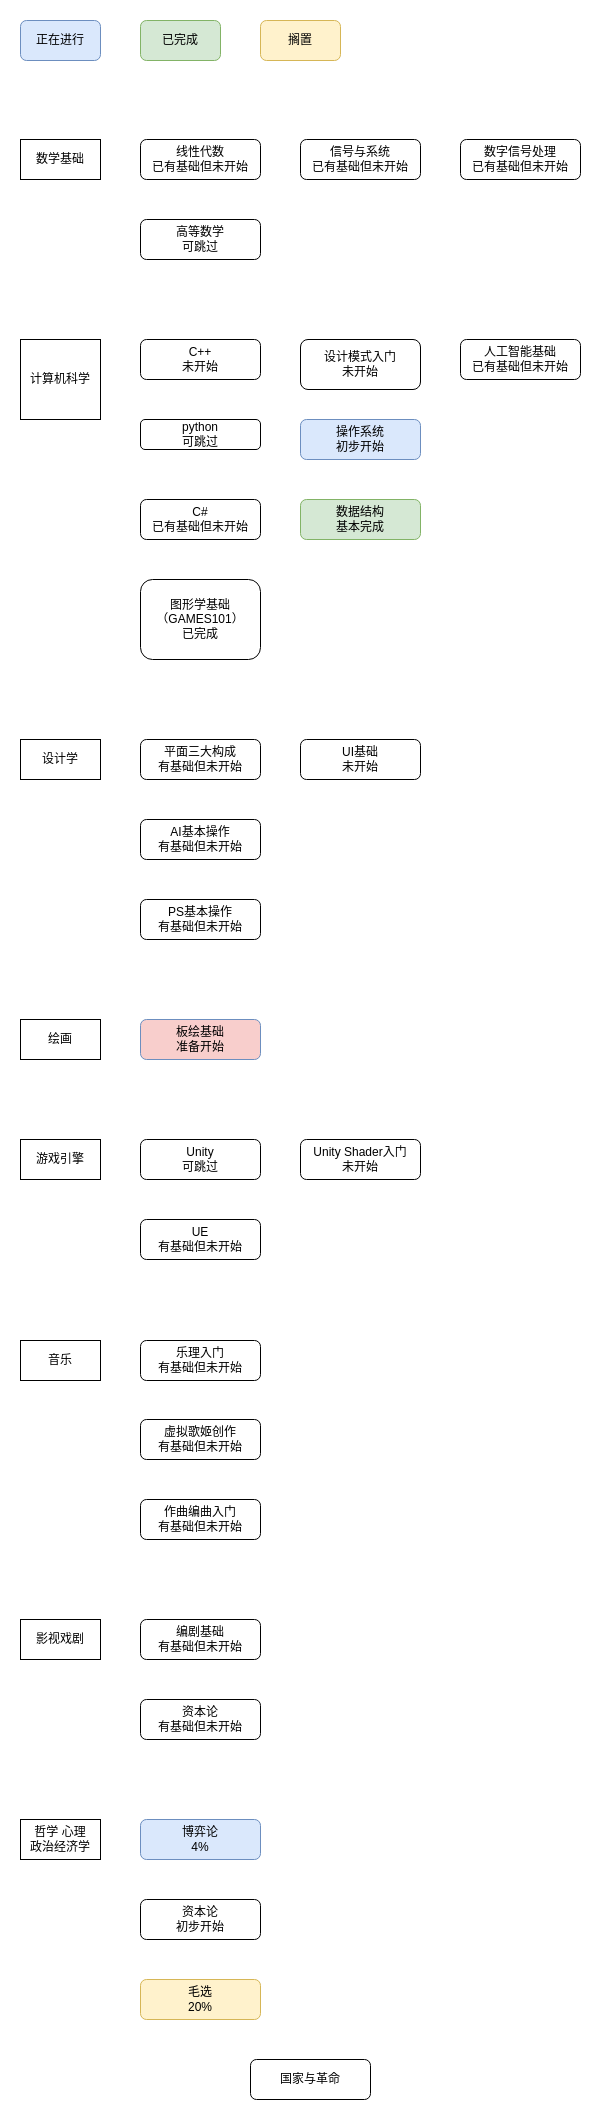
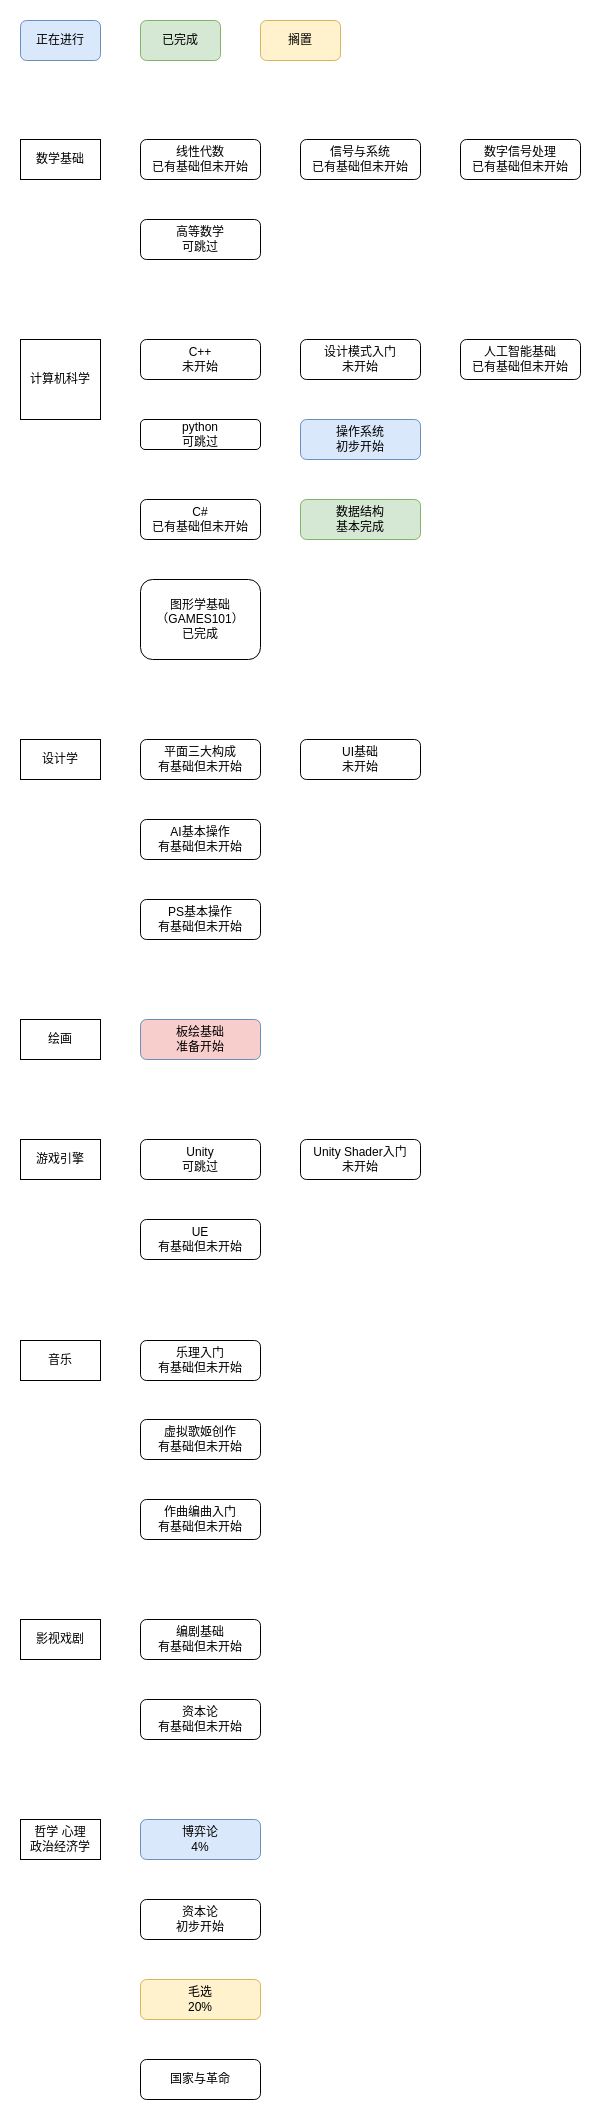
  <mxCell id="0" />
  <mxCell id="1" parent="0" />
  <mxCell id="2" value="数据结构&lt;br&gt;基本完成" style="rounded=1;whiteSpace=wrap;html=1;fillColor=#d5e8d4;strokeColor=#82b366;" parent="1" vertex="1"><mxGeometry x="300" y="499" width="120" height="40" as="geometry" /></mxCell>
  <mxCell id="3" value="操作系统&lt;br&gt;初步开始" style="rounded=1;whiteSpace=wrap;html=1;fillColor=#dae8fc;strokeColor=#6c8ebf;" parent="1" vertex="1"><mxGeometry x="300" y="419" width="120" height="40" as="geometry" /></mxCell>
- <mxCell id="4" value="设计模式入门&lt;br&gt;未开始" style="rounded=1;whiteSpace=wrap;html=1;" parent="1" vertex="1"><mxGeometry x="300" y="339" width="120" height="50" as="geometry" /></mxCell>
+ <mxCell id="4" value="设计模式入门&lt;br&gt;未开始" style="rounded=1;whiteSpace=wrap;html=1;" parent="1" vertex="1"><mxGeometry x="300" y="339" width="120" height="40" as="geometry" /></mxCell>
  <mxCell id="5" value="图形学基础（GAMES101）&lt;br&gt;已完成" style="rounded=1;whiteSpace=wrap;html=1;" parent="1" vertex="1"><mxGeometry x="140" y="579" width="120" height="80" as="geometry" /></mxCell>
  <mxCell id="6" value="线性代数&lt;br&gt;已有基础但未开始" style="rounded=1;whiteSpace=wrap;html=1;" parent="1" vertex="1"><mxGeometry x="140" y="139" width="120" height="40" as="geometry" /></mxCell>
  <mxCell id="7" value="高等数学&lt;br&gt;可跳过" style="rounded=1;whiteSpace=wrap;html=1;" parent="1" vertex="1"><mxGeometry x="140" y="219" width="120" height="40" as="geometry" /></mxCell>
  <mxCell id="8" value="计算机科学" style="rounded=0;whiteSpace=wrap;html=1;" parent="1" vertex="1"><mxGeometry y="339" width="80" height="80" as="geometry" x="20" /></mxCell>
  <mxCell id="9" value="数学基础" style="rounded=0;whiteSpace=wrap;html=1;" parent="1" vertex="1"><mxGeometry y="139" width="80" height="40" as="geometry" x="20" /></mxCell>
  <mxCell id="10" value="设计学" style="rounded=0;whiteSpace=wrap;html=1;" parent="1" vertex="1"><mxGeometry y="739" width="80" height="40" as="geometry" x="20" /></mxCell>
  <mxCell id="11" value="平面三大构成&lt;br&gt;有基础但未开始" style="rounded=1;whiteSpace=wrap;html=1;" parent="1" vertex="1"><mxGeometry x="140" y="739" width="120" height="40" as="geometry" /></mxCell>
  <mxCell id="12" value="AI基本操作&lt;br&gt;有基础但未开始" style="rounded=1;whiteSpace=wrap;html=1;" parent="1" vertex="1"><mxGeometry x="140" y="819" width="120" height="40" as="geometry" /></mxCell>
  <mxCell id="13" value="PS基本操作&lt;br&gt;有基础但未开始" style="rounded=1;whiteSpace=wrap;html=1;" parent="1" vertex="1"><mxGeometry x="140" y="899" width="120" height="40" as="geometry" /></mxCell>
  <mxCell id="14" value="绘画" style="rounded=0;whiteSpace=wrap;html=1;" parent="1" vertex="1"><mxGeometry y="1019" width="80" height="40" as="geometry" x="20" /></mxCell>
  <mxCell id="15" value="板绘基础&lt;br&gt;准备开始" style="rounded=1;whiteSpace=wrap;html=1;fillColor=#f8cecc;strokeColor=#6c8ebf;" parent="1" vertex="1"><mxGeometry x="140" y="1019" width="120" height="40" as="geometry" /></mxCell>
  <mxCell id="16" value="信号与系统&lt;br&gt;已有基础但未开始" style="rounded=1;whiteSpace=wrap;html=1;" parent="1" vertex="1"><mxGeometry x="300" y="139" width="120" height="40" as="geometry" /></mxCell>
  <mxCell id="17" value="数字信号处理&lt;br&gt;已有基础但未开始" style="rounded=1;whiteSpace=wrap;html=1;" parent="1" vertex="1"><mxGeometry x="460" y="139" width="120" height="40" as="geometry" /></mxCell>
  <mxCell id="18" value="人工智能基础&lt;br&gt;已有基础但未开始" style="rounded=1;whiteSpace=wrap;html=1;" parent="1" vertex="1"><mxGeometry x="460" y="339" width="120" height="40" as="geometry" /></mxCell>
  <mxCell id="19" value="游戏引擎" style="rounded=0;whiteSpace=wrap;html=1;" parent="1" vertex="1"><mxGeometry y="1139" width="80" height="40" as="geometry" x="20" /></mxCell>
  <mxCell id="20" value="Unity&lt;br&gt;可跳过" style="rounded=1;whiteSpace=wrap;html=1;" parent="1" vertex="1"><mxGeometry x="140" y="1139" width="120" height="40" as="geometry" /></mxCell>
  <mxCell id="21" value="UE&lt;br&gt;有基础但未开始" style="rounded=1;whiteSpace=wrap;html=1;" parent="1" vertex="1"><mxGeometry x="140" y="1219" width="120" height="40" as="geometry" /></mxCell>
  <mxCell id="22" value="C++&lt;br&gt;未开始" style="rounded=1;whiteSpace=wrap;html=1;" parent="1" vertex="1"><mxGeometry x="140" y="339" width="120" height="40" as="geometry" /></mxCell>
  <mxCell id="23" value="python&lt;br&gt;可跳过" style="rounded=1;whiteSpace=wrap;html=1;" parent="1" vertex="1"><mxGeometry x="140" y="419" width="120" height="30" as="geometry" /></mxCell>
  <mxCell id="24" value="C#&lt;br&gt;已有基础但未开始" style="rounded=1;whiteSpace=wrap;html=1;" parent="1" vertex="1"><mxGeometry x="140" y="499" width="120" height="40" as="geometry" /></mxCell>
  <mxCell id="25" value="音乐" style="rounded=0;whiteSpace=wrap;html=1;" parent="1" vertex="1"><mxGeometry y="1340" width="80" height="40" as="geometry" x="20" /></mxCell>
  <mxCell id="26" value="乐理入门&lt;br&gt;有基础但未开始" style="rounded=1;whiteSpace=wrap;html=1;" parent="1" vertex="1"><mxGeometry x="140" y="1340" width="120" height="40" as="geometry" /></mxCell>
  <mxCell id="27" value="虚拟歌姬创作&lt;br&gt;有基础但未开始" style="rounded=1;whiteSpace=wrap;html=1;" parent="1" vertex="1"><mxGeometry x="140" y="1419" width="120" height="40" as="geometry" /></mxCell>
  <mxCell id="28" value="作曲编曲入门&lt;br&gt;有基础但未开始" style="rounded=1;whiteSpace=wrap;html=1;" parent="1" vertex="1"><mxGeometry x="140" y="1499" width="120" height="40" as="geometry" /></mxCell>
  <mxCell id="29" value="影视戏剧" style="rounded=0;whiteSpace=wrap;html=1;" parent="1" vertex="1"><mxGeometry y="1619" width="80" height="40" as="geometry" x="20" /></mxCell>
  <mxCell id="30" value="编剧基础&lt;br&gt;有基础但未开始" style="rounded=1;whiteSpace=wrap;html=1;" parent="1" vertex="1"><mxGeometry x="140" y="1619" width="120" height="40" as="geometry" /></mxCell>
  <mxCell id="31" value="资本论&lt;br&gt;有基础但未开始" style="rounded=1;whiteSpace=wrap;html=1;" parent="1" vertex="1"><mxGeometry x="140" y="1699" width="120" height="40" as="geometry" /></mxCell>
  <mxCell id="32" value="哲学 心理&lt;br&gt;政治经济学" style="rounded=0;whiteSpace=wrap;html=1;" parent="1" vertex="1"><mxGeometry y="1819" width="80" height="40" as="geometry" x="20" /></mxCell>
  <mxCell id="33" value="Unity Shader入门&lt;br&gt;未开始" style="rounded=1;whiteSpace=wrap;html=1;" parent="1" vertex="1"><mxGeometry x="300" y="1139" width="120" height="40" as="geometry" /></mxCell>
  <mxCell id="34" value="博弈论&lt;br&gt;4%" style="rounded=1;whiteSpace=wrap;html=1;fillColor=#dae8fc;strokeColor=#6c8ebf;" parent="1" vertex="1"><mxGeometry x="140" y="1819" width="120" height="40" as="geometry" /></mxCell>
  <mxCell id="35" value="资本论&lt;br&gt;初步开始" style="rounded=1;whiteSpace=wrap;html=1;" parent="1" vertex="1"><mxGeometry x="140" y="1899" width="120" height="40" as="geometry" /></mxCell>
  <mxCell id="36" value="毛选&lt;br&gt;20%" style="rounded=1;whiteSpace=wrap;html=1;fillColor=#fff2cc;strokeColor=#d6b656;" parent="1" vertex="1"><mxGeometry x="140" y="1979" width="120" height="40" as="geometry" /></mxCell>
- <mxCell id="37" value="国家与革命&lt;br&gt;" style="rounded=1;whiteSpace=wrap;html=1;" parent="1" vertex="1"><mxGeometry x="250" y="2059" width="120" height="40" as="geometry" /></mxCell>
+ <mxCell id="37" value="国家与革命&lt;br&gt;" style="rounded=1;whiteSpace=wrap;html=1;" parent="1" vertex="1"><mxGeometry x="140" y="2059" width="120" height="40" as="geometry" /></mxCell>
  <mxCell id="38" value="UI基础&lt;br&gt;未开始" style="rounded=1;whiteSpace=wrap;html=1;" parent="1" vertex="1"><mxGeometry x="300" y="739" width="120" height="40" as="geometry" /></mxCell>
  <mxCell id="39" value="正在进行" style="rounded=1;whiteSpace=wrap;html=1;fillColor=#dae8fc;strokeColor=#6c8ebf;" vertex="1" parent="1"><mxGeometry width="80" height="40" as="geometry" x="20" y="20" /></mxCell>
  <mxCell id="40" value="已完成" style="rounded=1;whiteSpace=wrap;html=1;fillColor=#d5e8d4;strokeColor=#82b366;" vertex="1" parent="1"><mxGeometry x="140" width="80" height="40" as="geometry" y="20" /></mxCell>
  <mxCell id="41" value="搁置" style="rounded=1;whiteSpace=wrap;html=1;fillColor=#fff2cc;strokeColor=#d6b656;" vertex="1" parent="1"><mxGeometry x="260" width="80" height="40" as="geometry" y="20" /></mxCell>
